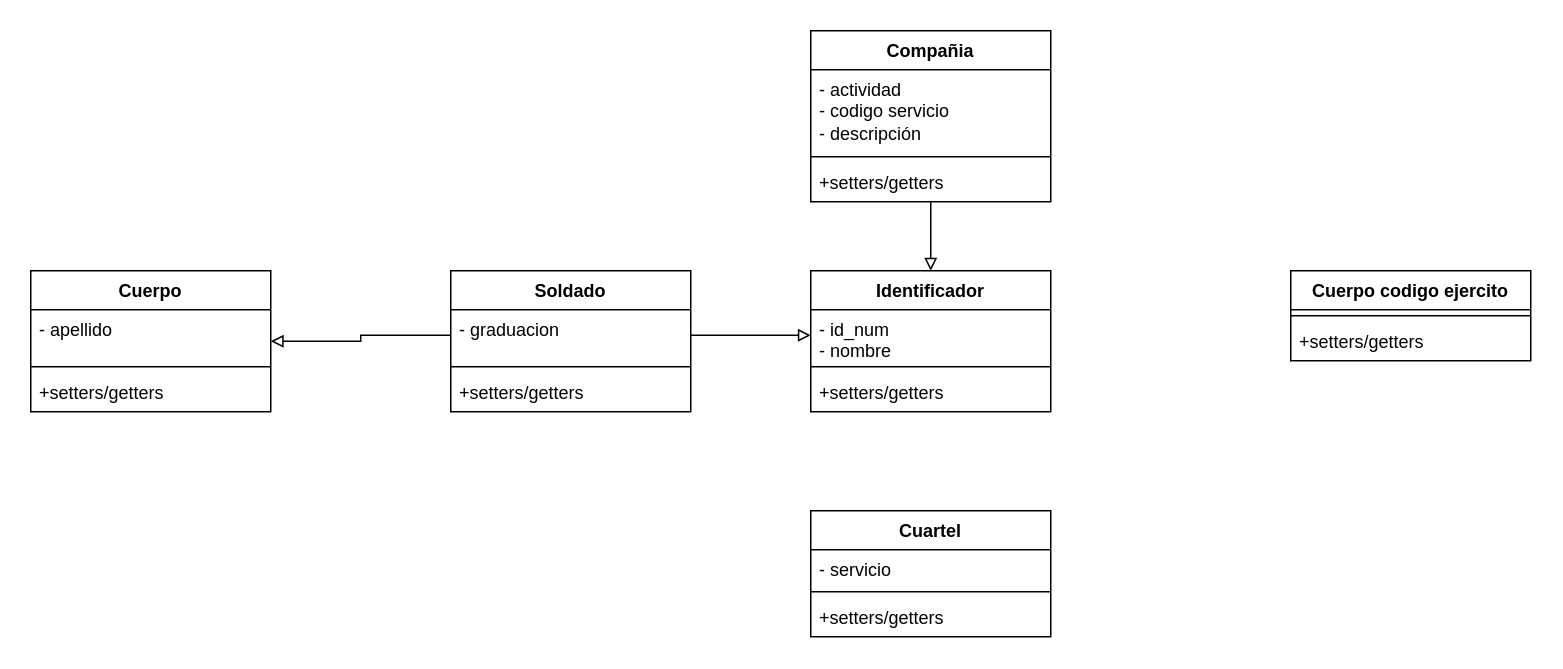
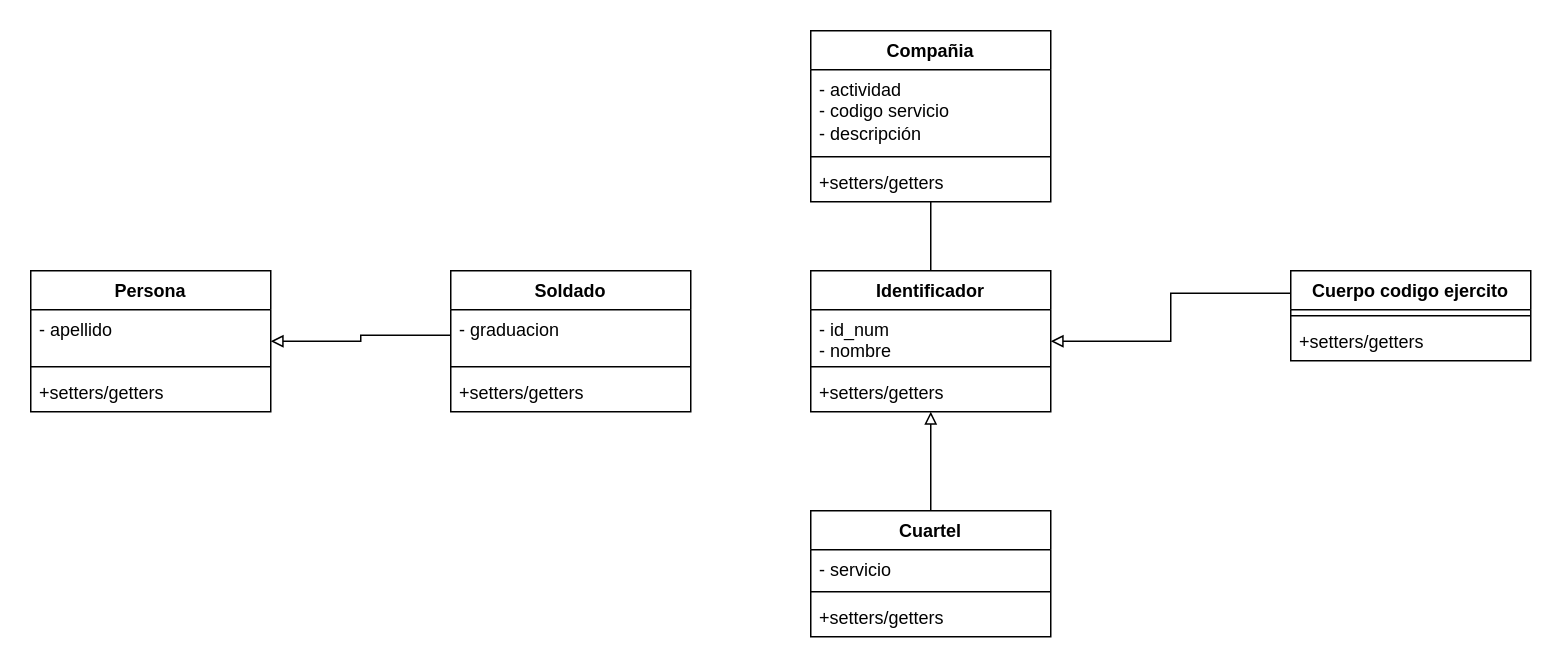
  <mxCell id="0" />
  <mxCell id="1" parent="0" />
  <mxCell id="2" style="edgeStyle=orthogonalEdgeStyle;rounded=0;orthogonalLoop=1;jettySize=auto;html=1;exitX=1;exitY=0.5;exitDx=0;exitDy=0;entryX=0;entryY=0.5;entryDx=0;entryDy=0;endArrow=none;endFill=0;startArrow=block;startFill=0;" edge="1" parent="1" source="3" target="8"><mxGeometry relative="1" as="geometry" /></mxCell>
- <mxCell id="3" value="Cuerpo" style="swimlane;fontStyle=1;align=center;verticalAlign=top;childLayout=stackLayout;horizontal=1;startSize=26;horizontalStack=0;resizeParent=1;resizeParentMax=0;resizeLast=0;collapsible=1;marginBottom=0;whiteSpace=wrap;html=1;" vertex="1" parent="1"><mxGeometry x="20" y="180" width="160" height="94" as="geometry" /></mxCell>
+ <mxCell id="3" value="Persona" style="swimlane;fontStyle=1;align=center;verticalAlign=top;childLayout=stackLayout;horizontal=1;startSize=26;horizontalStack=0;resizeParent=1;resizeParentMax=0;resizeLast=0;collapsible=1;marginBottom=0;whiteSpace=wrap;html=1;" vertex="1" parent="1"><mxGeometry x="20" y="180" width="160" height="94" as="geometry" /></mxCell>
  <mxCell id="4" value="&lt;div&gt;- apellido&lt;/div&gt;" style="text;strokeColor=none;fillColor=none;align=left;verticalAlign=top;spacingLeft=4;spacingRight=4;overflow=hidden;rotatable=0;points=[[0,0.5],[1,0.5]];portConstraint=eastwest;whiteSpace=wrap;html=1;" vertex="1" parent="3"><mxGeometry y="26" width="160" height="34" as="geometry" /></mxCell>
  <mxCell id="5" value="" style="line;strokeWidth=1;fillColor=none;align=left;verticalAlign=middle;spacingTop=-1;spacingLeft=3;spacingRight=3;rotatable=0;labelPosition=right;points=[];portConstraint=eastwest;strokeColor=inherit;" vertex="1" parent="3"><mxGeometry y="60" width="160" height="8" as="geometry" /></mxCell>
  <mxCell id="6" value="+setters/getters" style="text;strokeColor=none;fillColor=none;align=left;verticalAlign=top;spacingLeft=4;spacingRight=4;overflow=hidden;rotatable=0;points=[[0,0.5],[1,0.5]];portConstraint=eastwest;whiteSpace=wrap;html=1;" vertex="1" parent="3"><mxGeometry y="68" width="160" height="26" as="geometry" /></mxCell>
  <mxCell id="7" value="Soldado" style="swimlane;fontStyle=1;align=center;verticalAlign=top;childLayout=stackLayout;horizontal=1;startSize=26;horizontalStack=0;resizeParent=1;resizeParentMax=0;resizeLast=0;collapsible=1;marginBottom=0;whiteSpace=wrap;html=1;" vertex="1" parent="1"><mxGeometry x="300" y="180" width="160" height="94" as="geometry" /></mxCell>
  <mxCell id="8" value="&lt;div&gt;- graduacion&lt;br&gt;&lt;/div&gt;" style="text;strokeColor=none;fillColor=none;align=left;verticalAlign=top;spacingLeft=4;spacingRight=4;overflow=hidden;rotatable=0;points=[[0,0.5],[1,0.5]];portConstraint=eastwest;whiteSpace=wrap;html=1;" vertex="1" parent="7"><mxGeometry y="26" width="160" height="34" as="geometry" /></mxCell>
  <mxCell id="9" value="" style="line;strokeWidth=1;fillColor=none;align=left;verticalAlign=middle;spacingTop=-1;spacingLeft=3;spacingRight=3;rotatable=0;labelPosition=right;points=[];portConstraint=eastwest;strokeColor=inherit;" vertex="1" parent="7"><mxGeometry y="60" width="160" height="8" as="geometry" /></mxCell>
  <mxCell id="10" value="+setters/getters" style="text;strokeColor=none;fillColor=none;align=left;verticalAlign=top;spacingLeft=4;spacingRight=4;overflow=hidden;rotatable=0;points=[[0,0.5],[1,0.5]];portConstraint=eastwest;whiteSpace=wrap;html=1;" vertex="1" parent="7"><mxGeometry y="68" width="160" height="26" as="geometry" /></mxCell>
+ <mxCell id="11" style="edgeStyle=orthogonalEdgeStyle;rounded=0;orthogonalLoop=1;jettySize=auto;html=1;entryX=0.5;entryY=1;entryDx=0;entryDy=0;endArrow=block;endFill=0;" edge="1" parent="1" source="12" target="20"><mxGeometry relative="1" as="geometry" /></mxCell>
  <mxCell id="12" value="Cuartel" style="swimlane;fontStyle=1;align=center;verticalAlign=top;childLayout=stackLayout;horizontal=1;startSize=26;horizontalStack=0;resizeParent=1;resizeParentMax=0;resizeLast=0;collapsible=1;marginBottom=0;whiteSpace=wrap;html=1;" vertex="1" parent="1"><mxGeometry x="540" y="340" width="160" height="84" as="geometry" /></mxCell>
  <mxCell id="13" value="&lt;div&gt;- servicio&lt;br&gt;&lt;/div&gt;" style="text;strokeColor=none;fillColor=none;align=left;verticalAlign=top;spacingLeft=4;spacingRight=4;overflow=hidden;rotatable=0;points=[[0,0.5],[1,0.5]];portConstraint=eastwest;whiteSpace=wrap;html=1;" vertex="1" parent="12"><mxGeometry y="26" width="160" height="24" as="geometry" /></mxCell>
  <mxCell id="14" value="" style="line;strokeWidth=1;fillColor=none;align=left;verticalAlign=middle;spacingTop=-1;spacingLeft=3;spacingRight=3;rotatable=0;labelPosition=right;points=[];portConstraint=eastwest;strokeColor=inherit;" vertex="1" parent="12"><mxGeometry y="50" width="160" height="8" as="geometry" /></mxCell>
  <mxCell id="15" value="+setters/getters" style="text;strokeColor=none;fillColor=none;align=left;verticalAlign=top;spacingLeft=4;spacingRight=4;overflow=hidden;rotatable=0;points=[[0,0.5],[1,0.5]];portConstraint=eastwest;whiteSpace=wrap;html=1;" vertex="1" parent="12"><mxGeometry y="58" width="160" height="26" as="geometry" /></mxCell>
+ <mxCell id="16" style="edgeStyle=orthogonalEdgeStyle;rounded=0;orthogonalLoop=1;jettySize=auto;html=1;exitX=0;exitY=0.25;exitDx=0;exitDy=0;entryX=1;entryY=0.5;entryDx=0;entryDy=0;endArrow=block;endFill=0;" edge="1" parent="1" source="17" target="20"><mxGeometry relative="1" as="geometry" /></mxCell>
  <mxCell id="17" value="Cuerpo codigo ejercito" style="swimlane;fontStyle=1;align=center;verticalAlign=top;childLayout=stackLayout;horizontal=1;startSize=26;horizontalStack=0;resizeParent=1;resizeParentMax=0;resizeLast=0;collapsible=1;marginBottom=0;whiteSpace=wrap;html=1;" vertex="1" parent="1"><mxGeometry x="860" y="180" width="160" height="60" as="geometry" /></mxCell>
  <mxCell id="18" value="" style="line;strokeWidth=1;fillColor=none;align=left;verticalAlign=middle;spacingTop=-1;spacingLeft=3;spacingRight=3;rotatable=0;labelPosition=right;points=[];portConstraint=eastwest;strokeColor=inherit;" vertex="1" parent="17"><mxGeometry y="26" width="160" height="8" as="geometry" /></mxCell>
  <mxCell id="19" value="+setters/getters" style="text;strokeColor=none;fillColor=none;align=left;verticalAlign=top;spacingLeft=4;spacingRight=4;overflow=hidden;rotatable=0;points=[[0,0.5],[1,0.5]];portConstraint=eastwest;whiteSpace=wrap;html=1;" vertex="1" parent="17"><mxGeometry y="34" width="160" height="26" as="geometry" /></mxCell>
  <mxCell id="20" value="Identificador" style="swimlane;fontStyle=1;align=center;verticalAlign=top;childLayout=stackLayout;horizontal=1;startSize=26;horizontalStack=0;resizeParent=1;resizeParentMax=0;resizeLast=0;collapsible=1;marginBottom=0;whiteSpace=wrap;html=1;" vertex="1" parent="1"><mxGeometry x="540" y="180" width="160" height="94" as="geometry" /></mxCell>
  <mxCell id="21" value="&lt;div&gt;- id_num&lt;br&gt;&lt;/div&gt;&lt;div&gt;- nombre&lt;/div&gt;" style="text;strokeColor=none;fillColor=none;align=left;verticalAlign=top;spacingLeft=4;spacingRight=4;overflow=hidden;rotatable=0;points=[[0,0.5],[1,0.5]];portConstraint=eastwest;whiteSpace=wrap;html=1;" vertex="1" parent="20"><mxGeometry y="26" width="160" height="34" as="geometry" /></mxCell>
  <mxCell id="22" value="" style="line;strokeWidth=1;fillColor=none;align=left;verticalAlign=middle;spacingTop=-1;spacingLeft=3;spacingRight=3;rotatable=0;labelPosition=right;points=[];portConstraint=eastwest;strokeColor=inherit;" vertex="1" parent="20"><mxGeometry y="60" width="160" height="8" as="geometry" /></mxCell>
  <mxCell id="23" value="+setters/getters" style="text;strokeColor=none;fillColor=none;align=left;verticalAlign=top;spacingLeft=4;spacingRight=4;overflow=hidden;rotatable=0;points=[[0,0.5],[1,0.5]];portConstraint=eastwest;whiteSpace=wrap;html=1;" vertex="1" parent="20"><mxGeometry y="68" width="160" height="26" as="geometry" /></mxCell>
- <mxCell id="24" style="edgeStyle=orthogonalEdgeStyle;rounded=0;orthogonalLoop=1;jettySize=auto;html=1;exitX=1;exitY=0.5;exitDx=0;exitDy=0;entryX=0;entryY=0.5;entryDx=0;entryDy=0;endArrow=block;endFill=0;" edge="1" parent="1" source="8" target="21"><mxGeometry relative="1" as="geometry" /></mxCell>
- <mxCell id="25" style="edgeStyle=orthogonalEdgeStyle;rounded=0;orthogonalLoop=1;jettySize=auto;html=1;exitX=0.5;exitY=1;exitDx=0;exitDy=0;entryX=0.5;entryY=0;entryDx=0;entryDy=0;endArrow=block;endFill=0;" edge="1" parent="1" source="26" target="20"><mxGeometry relative="1" as="geometry" /></mxCell>
+ <mxCell id="25" style="edgeStyle=orthogonalEdgeStyle;rounded=0;orthogonalLoop=1;jettySize=auto;html=1;exitX=0.5;exitY=1;exitDx=0;exitDy=0;entryX=0.5;entryY=0;entryDx=0;entryDy=0;endArrow=none;endFill=0;" edge="1" parent="1" source="26" target="20"><mxGeometry relative="1" as="geometry" /></mxCell>
  <mxCell id="26" value="Compañia" style="swimlane;fontStyle=1;align=center;verticalAlign=top;childLayout=stackLayout;horizontal=1;startSize=26;horizontalStack=0;resizeParent=1;resizeParentMax=0;resizeLast=0;collapsible=1;marginBottom=0;whiteSpace=wrap;html=1;" vertex="1" parent="1"><mxGeometry x="540" y="20" width="160" height="114" as="geometry" /></mxCell>
  <mxCell id="27" value="&lt;div&gt;- actividad&lt;/div&gt;&lt;div&gt;- codigo servicio&lt;br&gt;&lt;/div&gt;&lt;div&gt;- descripción&lt;br&gt;&lt;/div&gt;" style="text;strokeColor=none;fillColor=none;align=left;verticalAlign=top;spacingLeft=4;spacingRight=4;overflow=hidden;rotatable=0;points=[[0,0.5],[1,0.5]];portConstraint=eastwest;whiteSpace=wrap;html=1;" vertex="1" parent="26"><mxGeometry y="26" width="160" height="54" as="geometry" /></mxCell>
  <mxCell id="28" value="" style="line;strokeWidth=1;fillColor=none;align=left;verticalAlign=middle;spacingTop=-1;spacingLeft=3;spacingRight=3;rotatable=0;labelPosition=right;points=[];portConstraint=eastwest;strokeColor=inherit;" vertex="1" parent="26"><mxGeometry y="80" width="160" height="8" as="geometry" /></mxCell>
  <mxCell id="29" value="+setters/getters" style="text;strokeColor=none;fillColor=none;align=left;verticalAlign=top;spacingLeft=4;spacingRight=4;overflow=hidden;rotatable=0;points=[[0,0.5],[1,0.5]];portConstraint=eastwest;whiteSpace=wrap;html=1;" vertex="1" parent="26"><mxGeometry y="88" width="160" height="26" as="geometry" /></mxCell>
